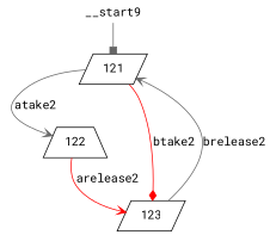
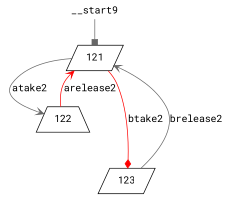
  digraph {
    fontname="Roboto Mono"
    node [fontname="Roboto Mono" shape=parallelogram]
    edge [arrowhead=vee color=gray40 fontname="Roboto Mono" modality=MUST style="strict"]
    n1 [label=121]
    n2 [label=122 shape=trapezium]
    n3 [label=123]
    n4 [height=0 label=__start9 shape=none width=0]
    n1 -> n2 [label=atake2]
    n1 -> n3 [arrowhead=diamond color=red label=btake2]
-   n2 -> n3 [color=red label=arelease2]
+   n2 -> n1 [color=red label=arelease2]
    n3 -> n1 [label=brelease2]
    n4 -> n1 [arrowhead=box modality="" style=""]
  }
